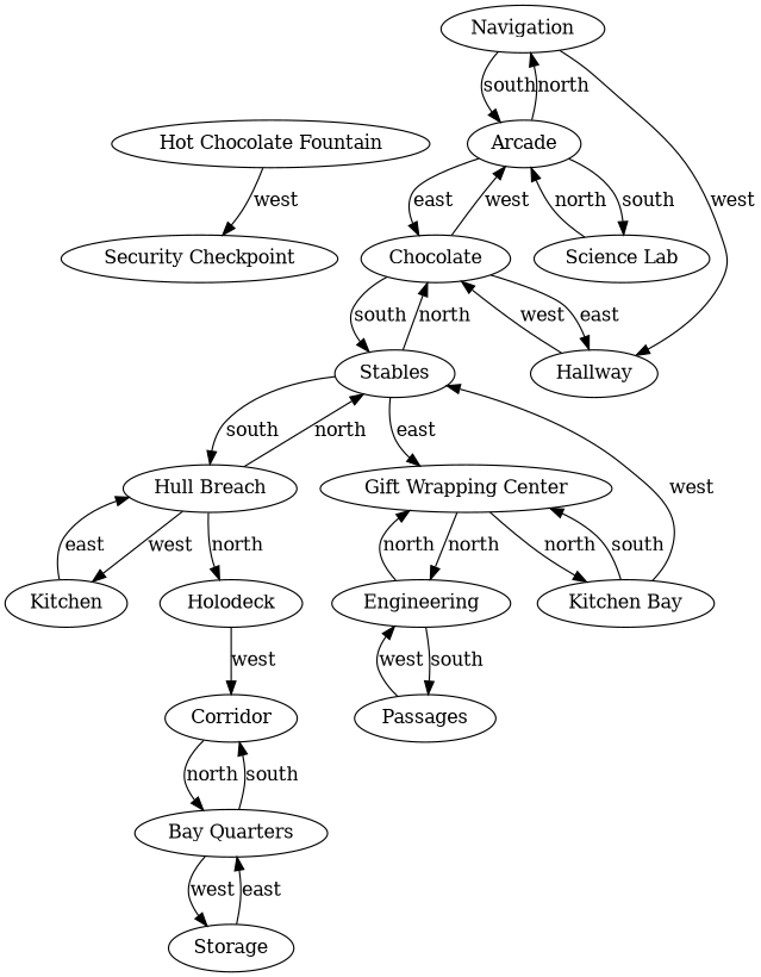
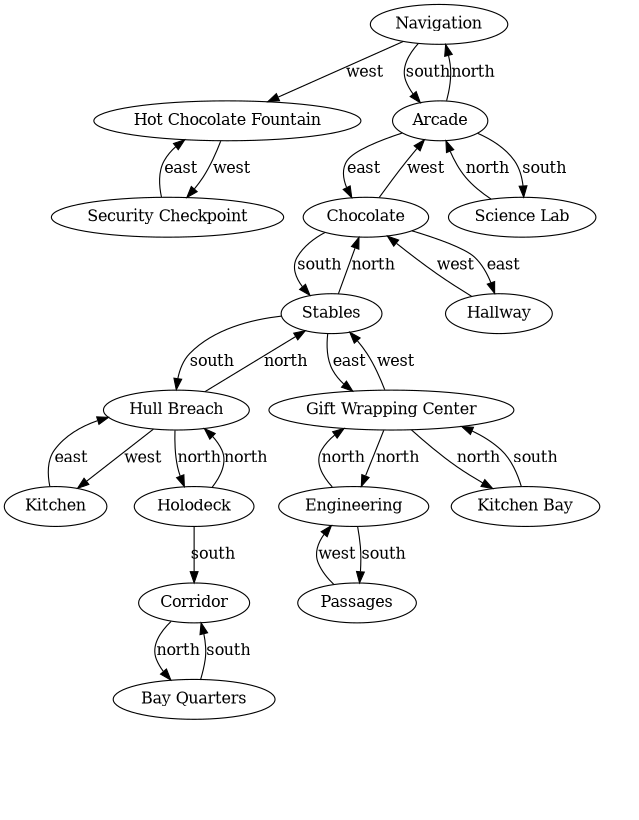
  digraph {
    n1 [label="Hot Chocolate Fountain"]
    n2 [label="Security Checkpoint"]
    n3 [label=Navigation]
    n4 [label=Arcade]
    n5 [label=Hallway]
    n6 [label=Chocolate]
    n7 [label=Stables]
    n8 [label=Kitchen]
    n9 [label="Hull Breach"]
    n10 [label=Holodeck]
    n11 [label="Gift Wrapping Center"]
    n12 [label=Engineering]
    n13 [label="Kitchen Bay"]
    n14 [label=Passages]
    n15 [label="Science Lab"]
-   n16 [label=Storage]
    n17 [label="Bay Quarters"]
    n18 [label=Corridor]
    n1 -> n2 [label=west]
-   n3 -> n5 [label=west]
+   n2 -> n1 [label=east]
+   n3 -> n1 [label=west]
    n3 -> n4 [label=south]
    n4 -> n3 [label=north]
    n4 -> n6 [label=east]
    n4 -> n15 [label=south]
    n5 -> n6 [label=west]
    n6 -> n4 [label=west]
    n6 -> n5 [label=east]
    n6 -> n7 [label=south]
    n7 -> n6 [label=north]
    n7 -> n9 [label=south]
    n7 -> n11 [label=east]
    n8 -> n9 [label=east]
    n9 -> n7 [label=north]
    n9 -> n8 [label=west]
    n9 -> n10 [label=north]
-   n10 -> n18 [label=west]
-   n13 -> n7 [label=west]
+   n10 -> n9 [label=north]
+   n10 -> n18 [label=south]
+   n11 -> n7 [label=west]
    n11 -> n12 [label=north]
    n11 -> n13 [label=north]
    n12 -> n11 [label=north]
    n12 -> n14 [label=south]
    n13 -> n11 [label=south]
    n14 -> n12 [label=west]
    n15 -> n4 [label=north]
-   n16 -> n17 [label=east]
-   n17 -> n16 [label=west]
    n17 -> n18 [label=south]
    n18 -> n17 [label=north]
  }
